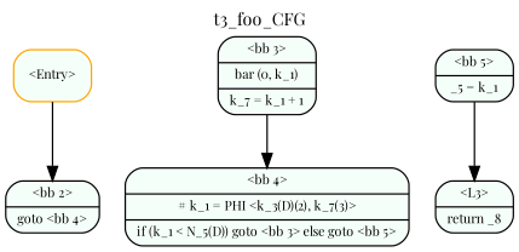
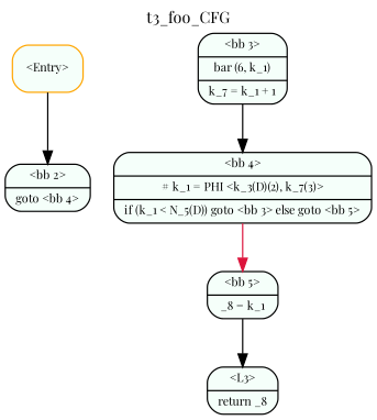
  digraph {
    fontname="Playfair Display"
    fontsize=12
    label=t3_foo_CFG
    labelloc=top
    node [color=black fillcolor=mintcream fontname="Playfair Display" fontsize=9 shape=Mrecord style=filled]
    edge [color=black fontname="Playfair Display" fontsize=10]
    n1 [color=orange label="{ \<Entry\> }"]
    n2 [label="{ \<bb 2\>|goto \<bb 4\> }"]
    n3 [label="{ \<bb 4\>|# k_1 = PHI \<k_3(D)(2), k_7(3)\>|if (k_1 \< N_5(D)) goto \<bb 3\> else goto \<bb 5\> }"]
-   n4 [label="{ \<bb 5\>|_5 = k_1 }"]
-   n5 [label="{ \<bb 3\>|bar (0, k_1)|k_7 = k_1 + 1 }"]
+   n4 [label="{ \<bb 5\>|_8 = k_1 }"]
+   n5 [label="{ \<bb 3\>|bar (6, k_1)|k_7 = k_1 + 1 }"]
    n6 [label="{ \<L3\>|return _8 }"]
    n1 -> n2
+   n3 -> n4 [color=crimson]
    n4 -> n6
    n5 -> n3
  }
